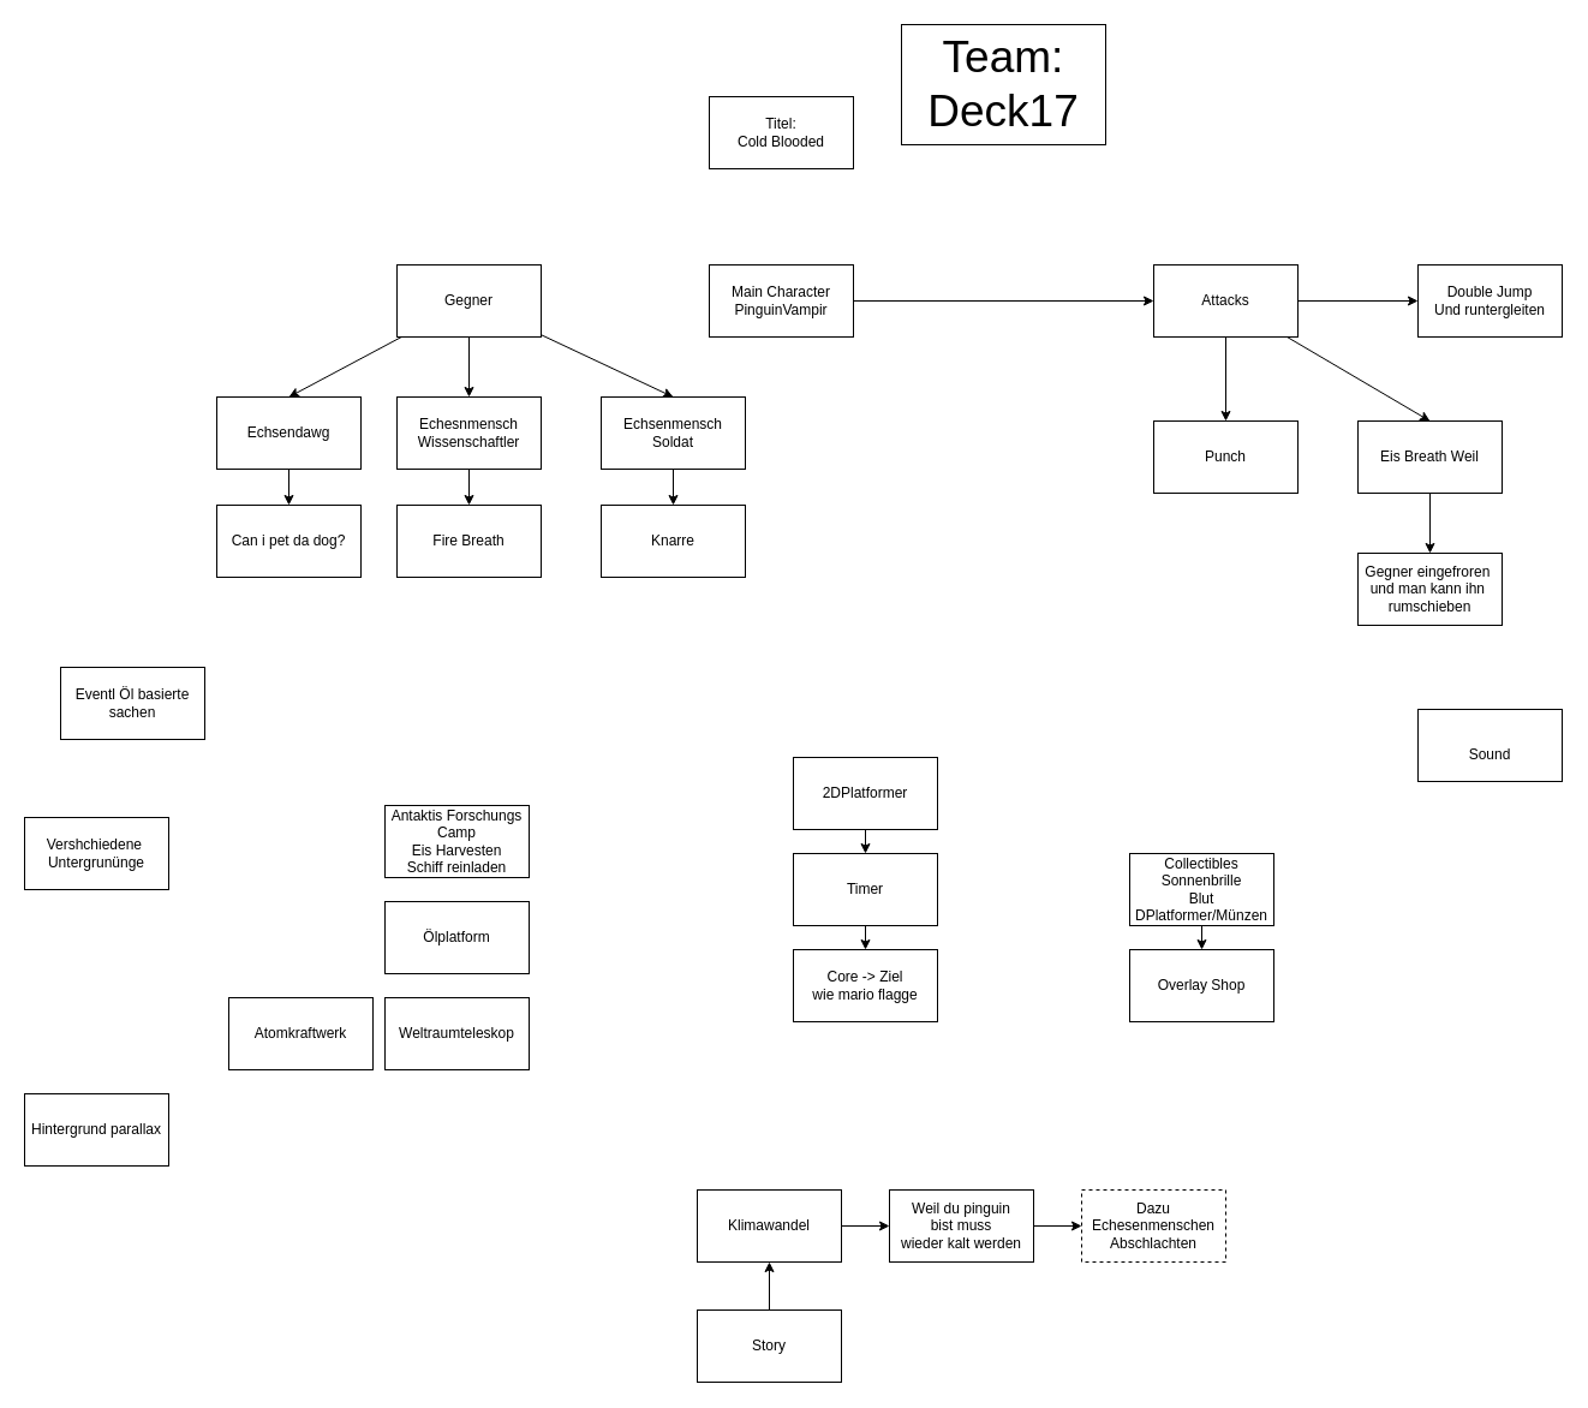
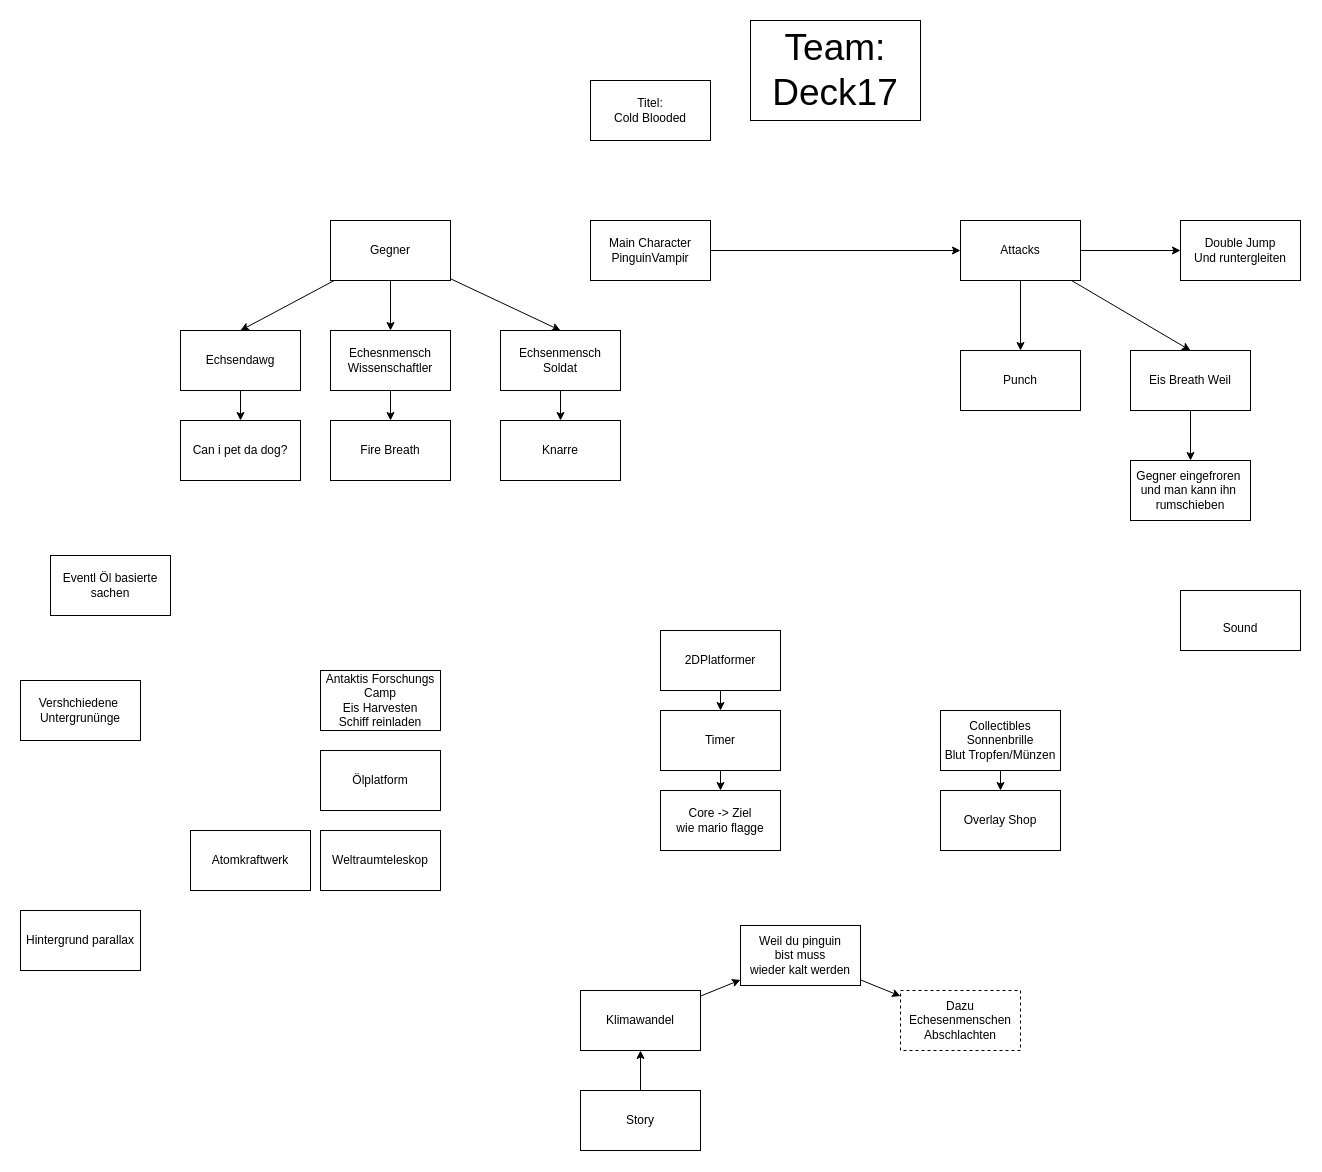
  <mxCell id="0" />
  <mxCell id="1" parent="0" />
  <mxCell id="2" value="Titel:&lt;br&gt;Cold Blooded" style="whiteSpace=wrap;html=1;" vertex="1" parent="1"><mxGeometry x="590" y="80" width="120" height="60" as="geometry" /></mxCell>
  <mxCell id="3" style="edgeStyle=none;html=1;" edge="1" parent="1" source="4" target="6"><mxGeometry relative="1" as="geometry" /></mxCell>
  <mxCell id="4" value="2DPlatformer" style="whiteSpace=wrap;html=1;" vertex="1" parent="1"><mxGeometry x="660" y="630" width="120" height="60" as="geometry" /></mxCell>
  <mxCell id="5" style="edgeStyle=none;html=1;entryX=0.5;entryY=0;entryDx=0;entryDy=0;" edge="1" parent="1" source="6" target="33"><mxGeometry relative="1" as="geometry" /></mxCell>
  <mxCell id="6" value="Timer" style="whiteSpace=wrap;html=1;" vertex="1" parent="1"><mxGeometry x="660" y="710" width="120" height="60" as="geometry" /></mxCell>
  <mxCell id="7" value="Eventl Öl basierte&lt;br&gt;sachen" style="whiteSpace=wrap;html=1;" vertex="1" parent="1"><mxGeometry x="50" y="555" width="120" height="60" as="geometry" /></mxCell>
  <mxCell id="8" style="edgeStyle=none;html=1;" edge="1" parent="1" source="9" target="30"><mxGeometry relative="1" as="geometry" /></mxCell>
  <mxCell id="9" value="Klimawandel" style="whiteSpace=wrap;html=1;" vertex="1" parent="1"><mxGeometry x="580" y="990" width="120" height="60" as="geometry" /></mxCell>
  <mxCell id="10" style="edgeStyle=none;html=1;" edge="1" parent="1" source="11" target="12"><mxGeometry relative="1" as="geometry" /></mxCell>
  <mxCell id="11" value="Eis Breath Weil" style="whiteSpace=wrap;html=1;" vertex="1" parent="1"><mxGeometry x="1130" y="350" width="120" height="60" as="geometry" /></mxCell>
  <mxCell id="12" value="Gegner eingefroren&amp;nbsp;&lt;br&gt;und man kann ihn&amp;nbsp;&lt;br&gt;rumschieben" style="whiteSpace=wrap;html=1;" vertex="1" parent="1"><mxGeometry x="1130" y="460" width="120" height="60" as="geometry" /></mxCell>
  <mxCell id="13" style="edgeStyle=none;html=1;entryX=0;entryY=0.5;entryDx=0;entryDy=0;" edge="1" parent="1" source="14" target="18"><mxGeometry relative="1" as="geometry" /></mxCell>
  <mxCell id="14" value="Main Character&lt;br&gt;PinguinVampir" style="whiteSpace=wrap;html=1;" vertex="1" parent="1"><mxGeometry x="590" y="220" width="120" height="60" as="geometry" /></mxCell>
  <mxCell id="15" style="edgeStyle=none;html=1;entryX=0.5;entryY=0;entryDx=0;entryDy=0;" edge="1" parent="1" source="18" target="11"><mxGeometry relative="1" as="geometry" /></mxCell>
  <mxCell id="16" style="edgeStyle=none;html=1;entryX=0.5;entryY=0;entryDx=0;entryDy=0;" edge="1" parent="1" source="18" target="26"><mxGeometry relative="1" as="geometry" /></mxCell>
  <mxCell id="17" style="edgeStyle=none;html=1;entryX=0;entryY=0.5;entryDx=0;entryDy=0;" edge="1" parent="1" source="18" target="32"><mxGeometry relative="1" as="geometry" /></mxCell>
  <mxCell id="18" value="Attacks" style="whiteSpace=wrap;html=1;" vertex="1" parent="1"><mxGeometry x="960" y="220" width="120" height="60" as="geometry" /></mxCell>
  <mxCell id="19" style="edgeStyle=none;html=1;entryX=0.5;entryY=0;entryDx=0;entryDy=0;" edge="1" parent="1" source="22" target="24"><mxGeometry relative="1" as="geometry" /></mxCell>
  <mxCell id="20" style="edgeStyle=none;html=1;entryX=0.5;entryY=0;entryDx=0;entryDy=0;" edge="1" parent="1" source="22" target="42"><mxGeometry relative="1" as="geometry" /></mxCell>
  <mxCell id="21" style="edgeStyle=none;html=1;entryX=0.5;entryY=0;entryDx=0;entryDy=0;" edge="1" parent="1" source="22" target="45"><mxGeometry relative="1" as="geometry" /></mxCell>
  <mxCell id="22" value="Gegner" style="whiteSpace=wrap;html=1;" vertex="1" parent="1"><mxGeometry x="330" y="220" width="120" height="60" as="geometry" /></mxCell>
  <mxCell id="23" style="edgeStyle=none;html=1;entryX=0.5;entryY=0;entryDx=0;entryDy=0;" edge="1" parent="1" source="24" target="25"><mxGeometry relative="1" as="geometry" /></mxCell>
  <mxCell id="24" value="Echesnmensch&lt;br&gt;Wissenschaftler" style="whiteSpace=wrap;html=1;" vertex="1" parent="1"><mxGeometry x="330" y="330" width="120" height="60" as="geometry" /></mxCell>
  <mxCell id="25" value="Fire Breath" style="whiteSpace=wrap;html=1;" vertex="1" parent="1"><mxGeometry x="330" y="420" width="120" height="60" as="geometry" /></mxCell>
  <mxCell id="26" value="Punch" style="whiteSpace=wrap;html=1;" vertex="1" parent="1"><mxGeometry x="960" y="350" width="120" height="60" as="geometry" /></mxCell>
  <mxCell id="27" style="edgeStyle=none;html=1;entryX=0.5;entryY=1;entryDx=0;entryDy=0;" edge="1" parent="1" source="28" target="9"><mxGeometry relative="1" as="geometry" /></mxCell>
  <mxCell id="28" value="Story" style="whiteSpace=wrap;html=1;" vertex="1" parent="1"><mxGeometry x="580" y="1090" width="120" height="60" as="geometry" /></mxCell>
  <mxCell id="29" style="edgeStyle=none;html=1;" edge="1" parent="1" source="30" target="31"><mxGeometry relative="1" as="geometry" /></mxCell>
- <mxCell id="30" value="Weil du pinguin&lt;br&gt;bist muss&lt;br&gt;wieder kalt werden" style="whiteSpace=wrap;html=1;" vertex="1" parent="1"><mxGeometry x="740" y="990" width="120" height="60" as="geometry" /></mxCell>
+ <mxCell id="30" value="Weil du pinguin&lt;br&gt;bist muss&lt;br&gt;wieder kalt werden" style="whiteSpace=wrap;html=1;" vertex="1" parent="1"><mxGeometry x="740" y="925" width="120" height="60" as="geometry" /></mxCell>
  <mxCell id="31" value="Dazu Echesenmenschen&lt;br&gt;Abschlachten" style="whiteSpace=wrap;html=1;dashed=1;" vertex="1" parent="1"><mxGeometry x="900" y="990" width="120" height="60" as="geometry" /></mxCell>
  <mxCell id="32" value="Double Jump&lt;br&gt;Und runtergleiten" style="whiteSpace=wrap;html=1;" vertex="1" parent="1"><mxGeometry x="1180" y="220" width="120" height="60" as="geometry" /></mxCell>
  <mxCell id="33" value="Core -&amp;gt; Ziel&lt;br&gt;wie mario flagge" style="whiteSpace=wrap;html=1;" vertex="1" parent="1"><mxGeometry x="660" y="790" width="120" height="60" as="geometry" /></mxCell>
  <mxCell id="34" style="edgeStyle=none;html=1;entryX=0.5;entryY=0;entryDx=0;entryDy=0;" edge="1" parent="1" source="35" target="36"><mxGeometry relative="1" as="geometry" /></mxCell>
- <mxCell id="35" value="Collectibles&lt;br&gt;Sonnenbrille&lt;br&gt;Blut DPlatformer/Münzen" style="whiteSpace=wrap;html=1;" vertex="1" parent="1"><mxGeometry x="940" y="710" width="120" height="60" as="geometry" /></mxCell>
+ <mxCell id="35" value="Collectibles&lt;br&gt;Sonnenbrille&lt;br&gt;Blut Tropfen/Münzen" style="whiteSpace=wrap;html=1;" vertex="1" parent="1"><mxGeometry x="940" y="710" width="120" height="60" as="geometry" /></mxCell>
  <mxCell id="36" value="Overlay Shop" style="whiteSpace=wrap;html=1;" vertex="1" parent="1"><mxGeometry x="940" y="790" width="120" height="60" as="geometry" /></mxCell>
  <mxCell id="37" value="Ölplatform" style="whiteSpace=wrap;html=1;" vertex="1" parent="1"><mxGeometry x="320" y="750" width="120" height="60" as="geometry" /></mxCell>
  <mxCell id="38" value="Antaktis Forschungs&lt;br&gt;Camp&lt;br&gt;Eis Harvesten&lt;br&gt;Schiff reinladen" style="whiteSpace=wrap;html=1;" vertex="1" parent="1"><mxGeometry x="320" y="670" width="120" height="60" as="geometry" /></mxCell>
  <mxCell id="39" value="Atomkraftwerk" style="whiteSpace=wrap;html=1;" vertex="1" parent="1"><mxGeometry x="190" y="830" width="120" height="60" as="geometry" /></mxCell>
  <mxCell id="40" value="Weltraumteleskop" style="whiteSpace=wrap;html=1;" vertex="1" parent="1"><mxGeometry x="320" y="830" width="120" height="60" as="geometry" /></mxCell>
  <mxCell id="41" style="edgeStyle=none;html=1;entryX=0.5;entryY=0;entryDx=0;entryDy=0;" edge="1" parent="1" source="42" target="43"><mxGeometry relative="1" as="geometry" /></mxCell>
  <mxCell id="42" value="Echsenmensch&lt;br&gt;Soldat" style="whiteSpace=wrap;html=1;" vertex="1" parent="1"><mxGeometry x="500" y="330" width="120" height="60" as="geometry" /></mxCell>
  <mxCell id="43" value="Knarre" style="whiteSpace=wrap;html=1;" vertex="1" parent="1"><mxGeometry x="500" y="420" width="120" height="60" as="geometry" /></mxCell>
  <mxCell id="44" style="edgeStyle=none;html=1;entryX=0.5;entryY=0;entryDx=0;entryDy=0;" edge="1" parent="1" source="45" target="46"><mxGeometry relative="1" as="geometry" /></mxCell>
  <mxCell id="45" value="Echsendawg" style="whiteSpace=wrap;html=1;" vertex="1" parent="1"><mxGeometry x="180" y="330" width="120" height="60" as="geometry" /></mxCell>
  <mxCell id="46" value="Can i pet da dog?" style="whiteSpace=wrap;html=1;" vertex="1" parent="1"><mxGeometry x="180" y="420" width="120" height="60" as="geometry" /></mxCell>
  <mxCell id="47" value="Hintergrund parallax" style="whiteSpace=wrap;html=1;" vertex="1" parent="1"><mxGeometry x="20" y="910" width="120" height="60" as="geometry" /></mxCell>
  <mxCell id="48" value="Vershchiedene&amp;nbsp;&lt;br&gt;Untergrunünge" style="whiteSpace=wrap;html=1;" vertex="1" parent="1"><mxGeometry x="20" y="680" width="120" height="60" as="geometry" /></mxCell>
  <mxCell id="49" value="Team: Deck17" style="whiteSpace=wrap;html=1;fontSize=37;" vertex="1" parent="1"><mxGeometry x="750" y="20" width="170" height="100" as="geometry" /></mxCell>
  <mxCell id="50" value="&lt;font style=&quot;font-size: 12px;&quot;&gt;Sound&lt;/font&gt;" style="whiteSpace=wrap;html=1;fontSize=37;" vertex="1" parent="1"><mxGeometry x="1180" y="590" width="120" height="60" as="geometry" /></mxCell>
